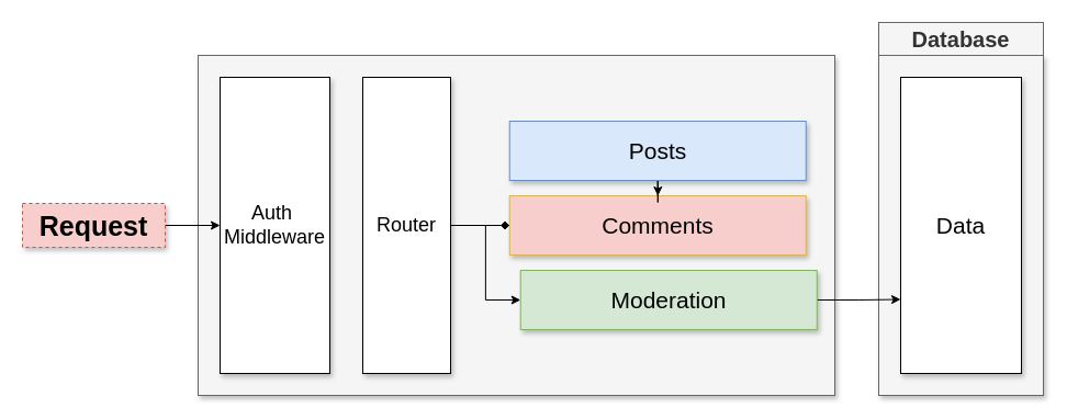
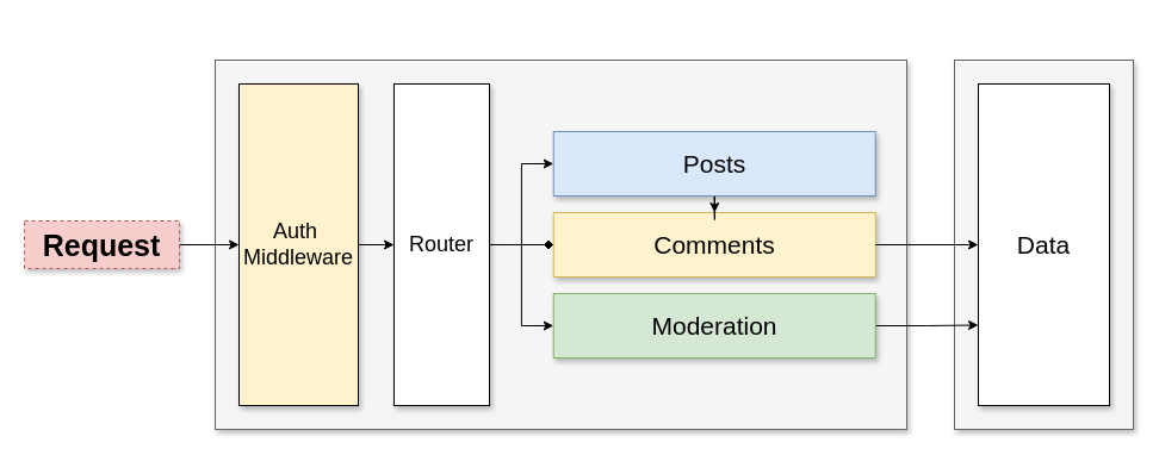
  <mxCell id="0" />
  <mxCell id="1" parent="0" />
  <mxCell id="2" value="" style="rounded=0;whiteSpace=wrap;html=1;shadow=1;fontSize=28;fillColor=#f5f5f5;strokeColor=#666666;fontColor=#333333;" parent="1" vertex="1"><mxGeometry x="180" y="50" width="580" height="310" as="geometry" /></mxCell>
- <mxCell id="3" value="Comments" style="rounded=0;whiteSpace=wrap;html=1;shadow=1;fontSize=21;fillColor=#f8cecc;strokeColor=#d6b656;" parent="1" vertex="1"><mxGeometry x="463.75" y="178" width="270" height="54" as="geometry" /></mxCell>
+ <mxCell id="3" value="Comments" style="rounded=0;whiteSpace=wrap;html=1;shadow=1;fontSize=21;fillColor=#fff2cc;strokeColor=#d6b656;" parent="1" vertex="1"><mxGeometry x="463.75" y="178" width="270" height="54" as="geometry" /></mxCell>
  <mxCell id="4" value="" style="rounded=0;whiteSpace=wrap;html=1;shadow=1;fontSize=28;fillColor=#f5f5f5;strokeColor=#666666;fontColor=#333333;" parent="1" vertex="1"><mxGeometry x="800" y="50" width="150" height="310" as="geometry" /></mxCell>
+ <mxCell id="5" style="edgeStyle=orthogonalEdgeStyle;rounded=0;orthogonalLoop=1;jettySize=auto;html=1;entryX=0;entryY=0.5;entryDx=0;entryDy=0;" parent="1" source="3" target="8" edge="1"><mxGeometry relative="1" as="geometry" /></mxCell>
  <mxCell id="6" style="edgeStyle=orthogonalEdgeStyle;rounded=0;orthogonalLoop=1;jettySize=auto;html=1;" parent="1" source="7" target="3" edge="1"><mxGeometry relative="1" as="geometry" /></mxCell>
  <mxCell id="7" value="Posts" style="rounded=0;whiteSpace=wrap;html=1;shadow=1;fontSize=21;fillColor=#dae8fc;strokeColor=#6c8ebf;" parent="1" vertex="1"><mxGeometry x="463.75" y="110" width="270" height="54" as="geometry" /></mxCell>
  <mxCell id="8" value="Data" style="rounded=0;whiteSpace=wrap;html=1;shadow=1;fontSize=21;" parent="1" vertex="1"><mxGeometry x="820" y="70" width="110" height="270" as="geometry" /></mxCell>
  <mxCell id="9" style="edgeStyle=orthogonalEdgeStyle;rounded=0;orthogonalLoop=1;jettySize=auto;html=1;exitX=1;exitY=0.5;exitDx=0;exitDy=0;entryX=0;entryY=0.5;entryDx=0;entryDy=0;fontSize=18;endArrow=diamond;" parent="1" source="12" target="3" edge="1"><mxGeometry relative="1" as="geometry" /></mxCell>
+ <mxCell id="10" style="edgeStyle=orthogonalEdgeStyle;rounded=0;orthogonalLoop=1;jettySize=auto;html=1;exitX=1;exitY=0.5;exitDx=0;exitDy=0;fontSize=18;" parent="1" source="12" target="7" edge="1"><mxGeometry relative="1" as="geometry" /></mxCell>
  <mxCell id="11" style="edgeStyle=orthogonalEdgeStyle;rounded=0;orthogonalLoop=1;jettySize=auto;html=1;entryX=0;entryY=0.5;entryDx=0;entryDy=0;" parent="1" source="12" target="18" edge="1"><mxGeometry relative="1" as="geometry" /></mxCell>
  <mxCell id="12" value="Router" style="rounded=0;whiteSpace=wrap;html=1;shadow=1;fontSize=18;" parent="1" vertex="1"><mxGeometry x="330" y="70" width="80" height="270" as="geometry" /></mxCell>
- <mxCell id="14" value="Auth&amp;nbsp;&lt;div&gt;Middleware&lt;/div&gt;" style="rounded=0;whiteSpace=wrap;html=1;shadow=1;fontSize=18;" parent="1" vertex="1"><mxGeometry x="200" y="70" width="100" height="270" as="geometry" /></mxCell>
+ <mxCell id="13" style="edgeStyle=orthogonalEdgeStyle;rounded=0;orthogonalLoop=1;jettySize=auto;html=1;exitX=1;exitY=0.5;exitDx=0;exitDy=0;fontSize=18;" parent="1" source="14" target="12" edge="1"><mxGeometry relative="1" as="geometry" /></mxCell>
+ <mxCell id="14" value="Auth&amp;nbsp;&lt;div&gt;Middleware&lt;/div&gt;" style="rounded=0;whiteSpace=wrap;html=1;shadow=1;fontSize=18;fillColor=#fff2cc;" parent="1" vertex="1"><mxGeometry x="200" y="70" width="100" height="270" as="geometry" /></mxCell>
  <mxCell id="15" value="" style="edgeStyle=orthogonalEdgeStyle;rounded=0;orthogonalLoop=1;jettySize=auto;html=1;" parent="1" source="16" target="14" edge="1"><mxGeometry relative="1" as="geometry" /></mxCell>
  <mxCell id="16" value="Request" style="rounded=0;whiteSpace=wrap;html=1;shadow=1;strokeWidth=1;fillColor=#f8cecc;fontSize=25;strokeColor=#b85450;fontStyle=1;dashed=1;" parent="1" vertex="1"><mxGeometry x="20" y="185" width="130" height="40" as="geometry" /></mxCell>
  <mxCell id="17" style="edgeStyle=orthogonalEdgeStyle;rounded=0;orthogonalLoop=1;jettySize=auto;html=1;entryX=0;entryY=0.75;entryDx=0;entryDy=0;" parent="1" source="18" target="8" edge="1"><mxGeometry relative="1" as="geometry" /></mxCell>
- <mxCell id="18" value="Moderation" style="rounded=0;whiteSpace=wrap;html=1;shadow=1;fontSize=21;fillColor=#d5e8d4;strokeColor=#82b366;" parent="1" vertex="1"><mxGeometry x="473.75" y="246" width="270" height="54" as="geometry" /></mxCell>
- <mxCell id="19" value="Database" style="rounded=0;whiteSpace=wrap;html=1;shadow=0;fontSize=20;fillColor=#f5f5f5;strokeColor=#666666;fontColor=#333333;fontStyle=1" parent="1" vertex="1"><mxGeometry x="800" y="20" width="150" height="30" as="geometry" /></mxCell>
+ <mxCell id="18" value="Moderation" style="rounded=0;whiteSpace=wrap;html=1;shadow=1;fontSize=21;fillColor=#d5e8d4;strokeColor=#82b366;" parent="1" vertex="1"><mxGeometry x="463.75" y="246" width="270" height="54" as="geometry" /></mxCell>
